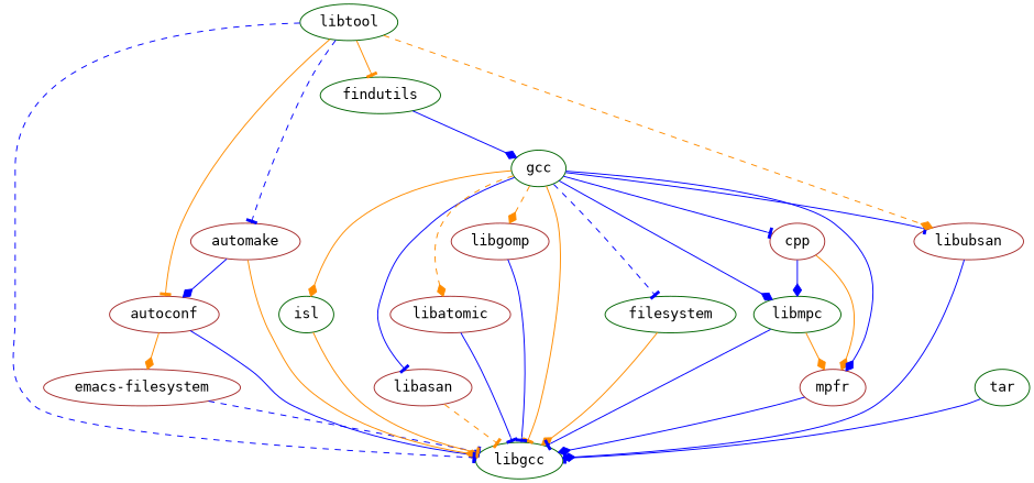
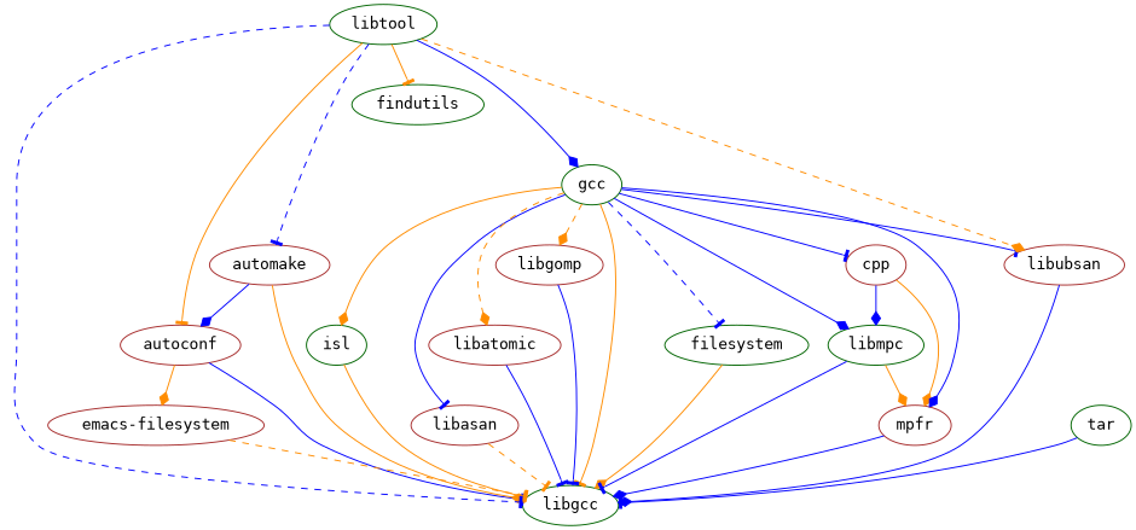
  strict digraph {
    node [color=brown fontname=monospace]
    edge [arrowhead=tee color=blue style=solid]
    autoconf
    "emacs-filesystem"
    libgcc [color=darkgreen]
    automake
    n5 [color=darkgreen label=filesystem]
    libmpc [color=darkgreen]
    cpp
    mpfr
    findutils [color=darkgreen]
    gcc [color=darkgreen]
    isl [color=darkgreen]
    libasan
    libatomic
    libgomp
    libubsan
    libtool [color=darkgreen]
    tar [color=darkgreen]
    autoconf -> "emacs-filesystem" [arrowhead=diamond color=darkorange]
    autoconf -> libgcc
-   "emacs-filesystem" -> libgcc [style=dashed]
+   "emacs-filesystem" -> libgcc [color=darkorange style=dashed]
    automake -> autoconf [arrowhead=diamond]
    automake -> libgcc [arrowhead=diamond color=darkorange]
    n5 -> libgcc [arrowhead=diamond color=darkorange]
    libmpc -> libgcc
    libmpc -> mpfr [arrowhead=diamond color=darkorange]
    cpp -> libmpc [arrowhead=diamond]
    cpp -> mpfr [arrowhead=diamond color=darkorange]
    mpfr -> libgcc [arrowhead=diamond]
    gcc -> libgcc [color=darkorange]
    gcc -> n5 [style=dashed]
    gcc -> libmpc [arrowhead=diamond]
    gcc -> cpp
    gcc -> mpfr [arrowhead=diamond]
    gcc -> isl [arrowhead=diamond color=darkorange]
    gcc -> libasan
    gcc -> libatomic [arrowhead=diamond color=darkorange style=dashed]
    gcc -> libgomp [arrowhead=diamond color=darkorange style=dashed]
    gcc -> libubsan
    isl -> libgcc [color=darkorange]
    libasan -> libgcc [color=darkorange style=dashed]
    libatomic -> libgcc
    libgomp -> libgcc
    libubsan -> libgcc [arrowhead=diamond]
    libtool -> autoconf [color=darkorange]
    libtool -> libgcc [style=dashed]
    libtool -> automake [style=dashed]
    libtool -> findutils [color=darkorange]
-   findutils -> gcc [arrowhead=diamond]
+   libtool -> gcc [arrowhead=diamond]
    libtool -> libubsan [arrowhead=diamond color=darkorange style=dashed]
    tar -> libgcc
  }
